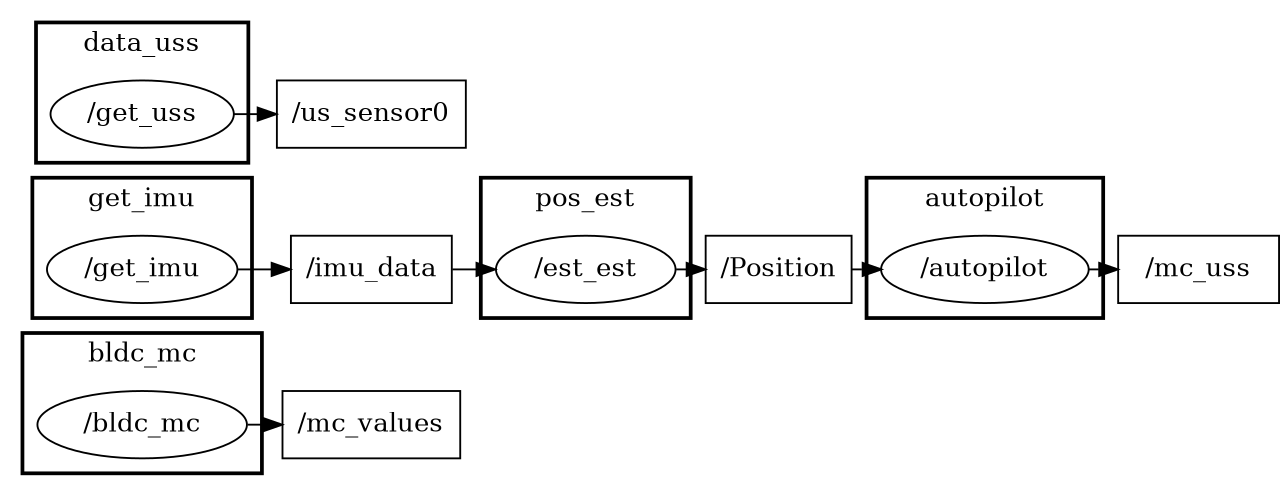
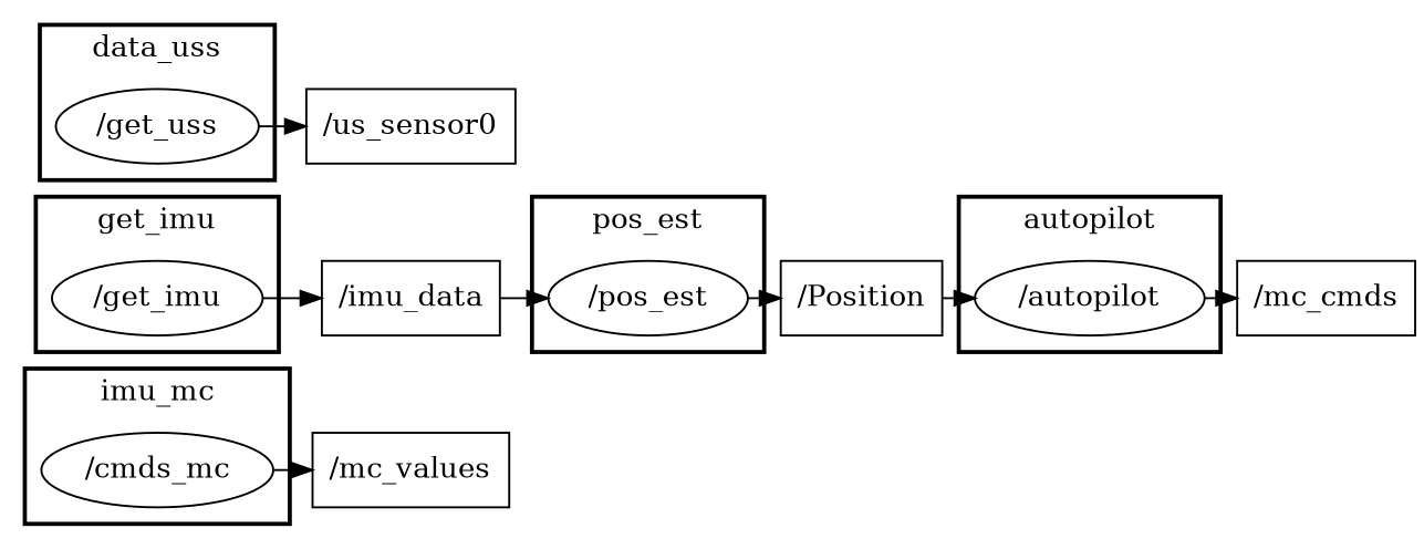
  digraph {
    compound=True
    rank=same
    rankdir=LR
    ranksep=0.2
    node [shape=ellipse]
    edge [penwidth=1]
-   n1 [height=0.5 label="/bldc_mc" width=1.2277]
-   n2 [height=0.5 label="/est_est" width=1.1013]
+   n1 [height=0.5 label="/cmds_mc" width=1.2277]
+   n2 [height=0.5 label="/pos_est" width=1.1013]
    n3 [height=0.5 label="/autopilot" width=1.2277]
    n4 [height=0.5 label="/get_imu" width=1.1735]
    n5 [height=0.5 label="/get_uss" width=1.1013]
    n6 [height=0.5 label="/mc_values" shape=box width=1.0972]
    n7 [height=0.5 label="/Position" shape=box width=0.90278]
-   n8 [height=0.5 label="/mc_uss" shape=box width=1.0278]
+   n8 [height=0.5 label="/mc_cmds" shape=box width=1.0278]
    n9 [height=0.5 label="/imu_data" shape=box width=0.98611]
    n10 [height=0.5 label="/us_sensor0" shape=box width=1.1111]
    subgraph cluster_1 {
-     label=bldc_mc
+     label=imu_mc
      style=bold
      n1
    }
    subgraph cluster_2 {
      label=pos_est
      style=bold
      n2
    }
    subgraph cluster_3 {
      label=autopilot
      style=bold
      n3
    }
    subgraph cluster_4 {
      label=get_imu
      style=bold
      n4
    }
    subgraph cluster_5 {
      label=data_uss
      style=bold
      n5
    }
    n1 -> n6
    n2 -> n7
    n3 -> n8
    n4 -> n9
    n5 -> n10
    n7 -> n3
    n9 -> n2
  }
